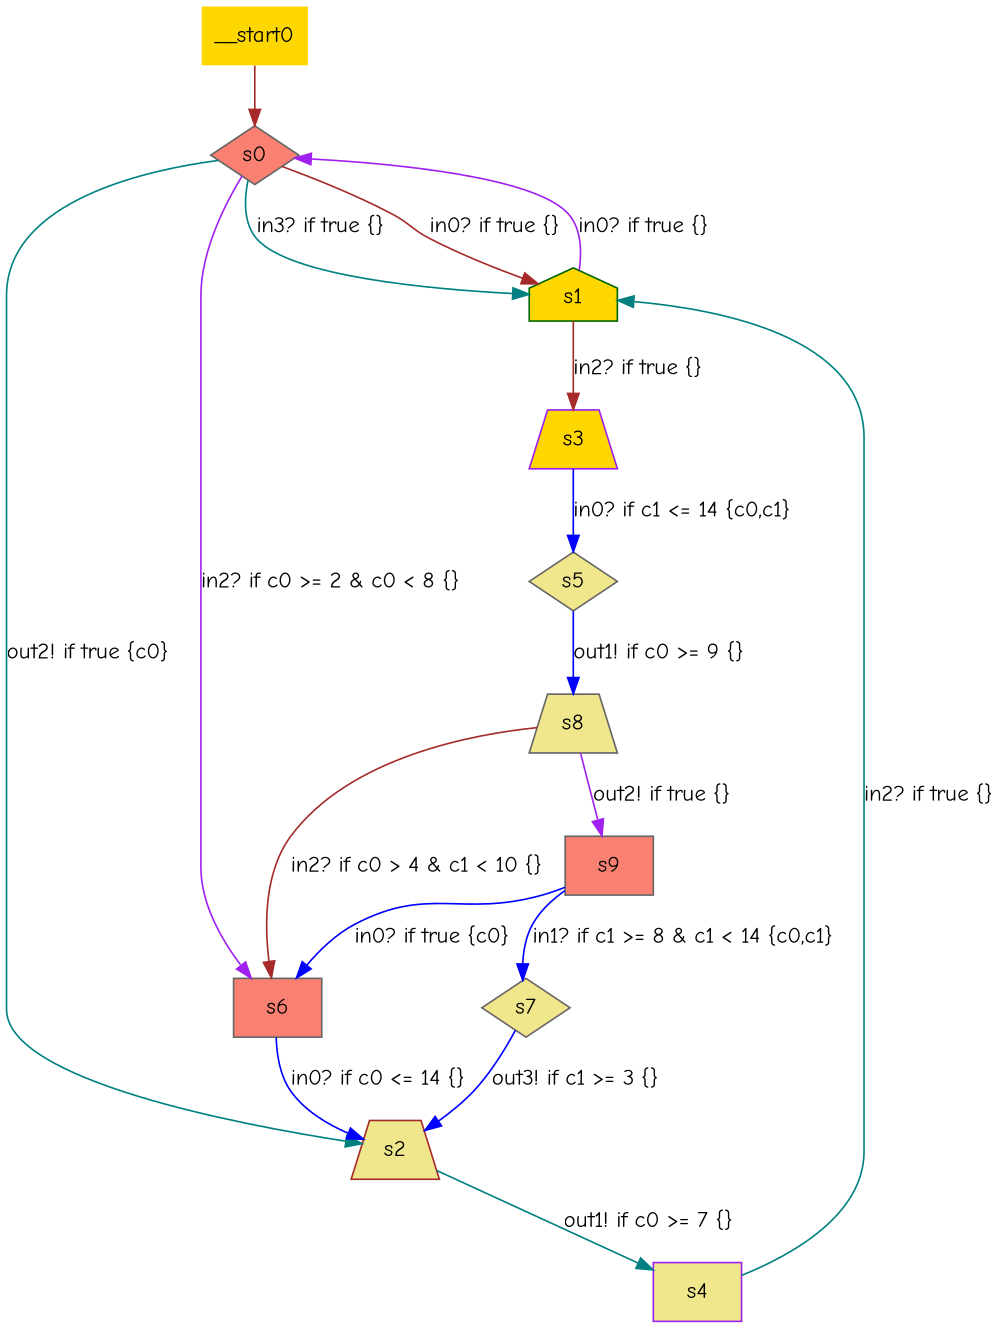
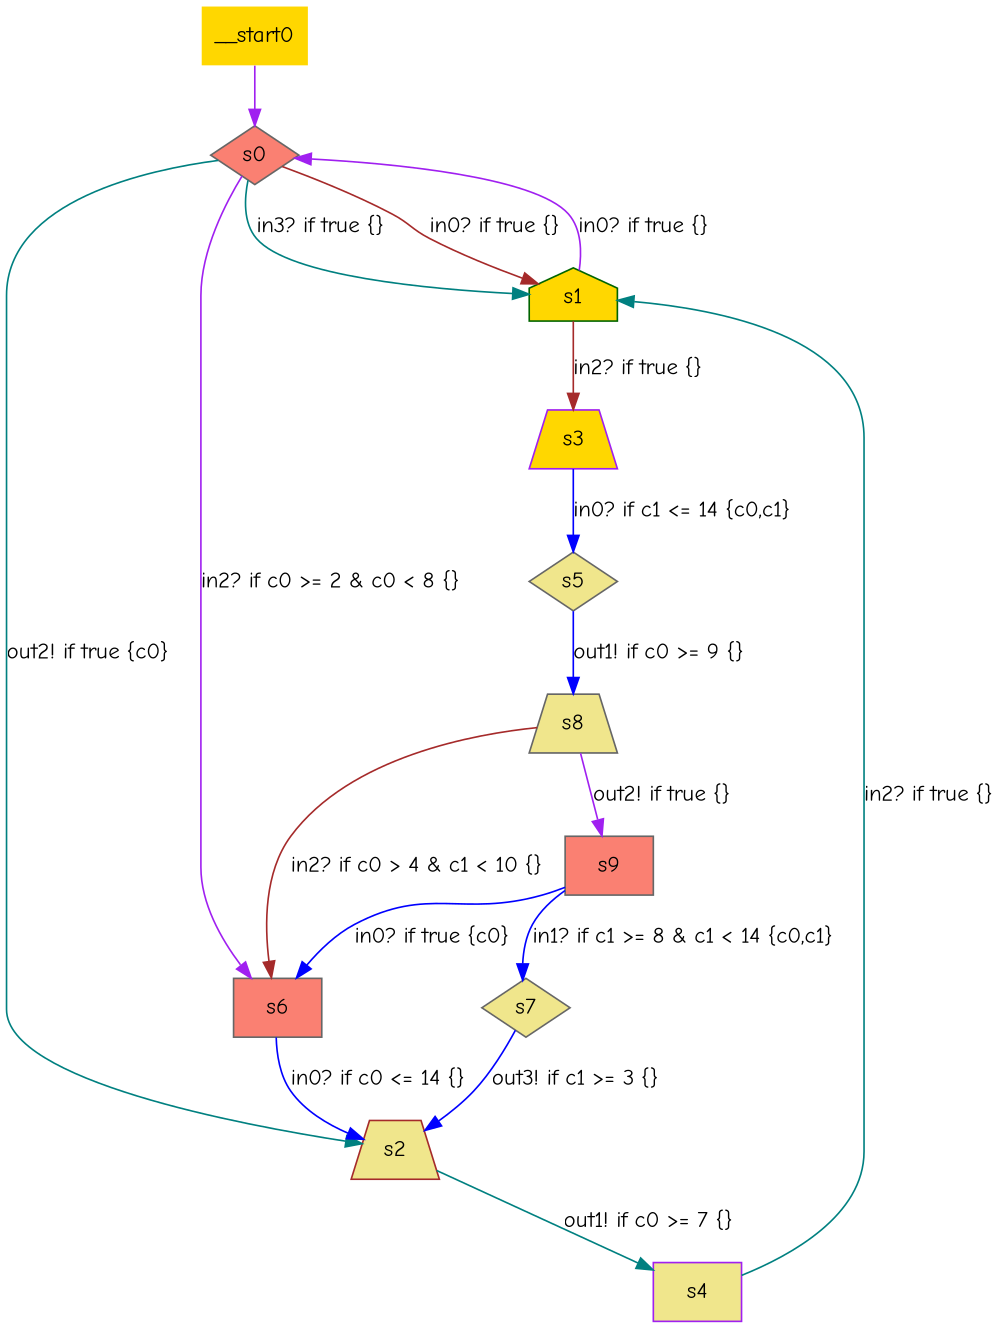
  digraph {
    fontname="Comic Neue"
    node [color=gray40 fillcolor=khaki fontname="Comic Neue" shape=diamond style=filled margin=0]
    edge [color=blue fontname="Comic Neue"]
    __start0 [fillcolor=gold shape=none margin=""]
    n2 [fillcolor=salmon label=s0]
    n3 [color=darkgreen fillcolor=gold label=s1 shape=house]
    n4 [color=brown label=s2 shape=trapezium]
    n5 [fillcolor=salmon label=s6 shape=box]
    n6 [color=purple fillcolor=gold label=s3 shape=trapezium]
    n7 [color=purple label=s4 shape=box]
    n8 [label=s5]
    n9 [label=s8 shape=trapezium]
    n10 [fillcolor=salmon label=s9 shape=box]
    n11 [label=s7]
-   __start0 -> n2 [color=brown]
+   __start0 -> n2 [color=purple]
    n2 -> n3 [color=teal label="in3? if true {} "]
    n2 -> n3 [color=brown label="in0? if true {} "]
    n2 -> n4 [color=teal label="out2! if true {c0} "]
    n2 -> n5 [color=purple label="in2? if c0 >= 2 & c0 < 8 {} "]
    n3 -> n2 [color=purple label="in0? if true {} "]
    n3 -> n6 [color=brown label="in2? if true {} "]
    n4 -> n7 [color=teal label="out1! if c0 >= 7 {} "]
    n5 -> n4 [label="in0? if c0 <= 14 {} "]
    n6 -> n8 [label="in0? if c1 <= 14 {c0,c1} "]
    n7 -> n3 [color=teal label="in2? if true {} "]
    n8 -> n9 [label="out1! if c0 >= 9 {} "]
    n9 -> n5 [color=brown label="in2? if c0 > 4 & c1 < 10 {} "]
    n9 -> n10 [color=purple label="out2! if true {} "]
    n10 -> n5 [label="in0? if true {c0} "]
    n10 -> n11 [label="in1? if c1 >= 8 & c1 < 14 {c0,c1} "]
    n11 -> n4 [label="out3! if c1 >= 3 {} "]
  }
